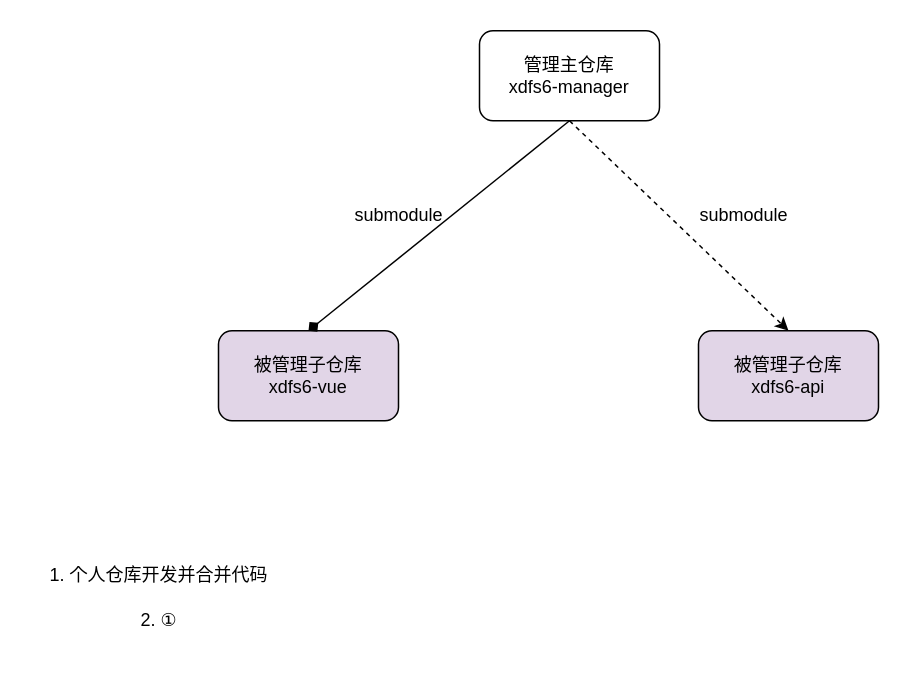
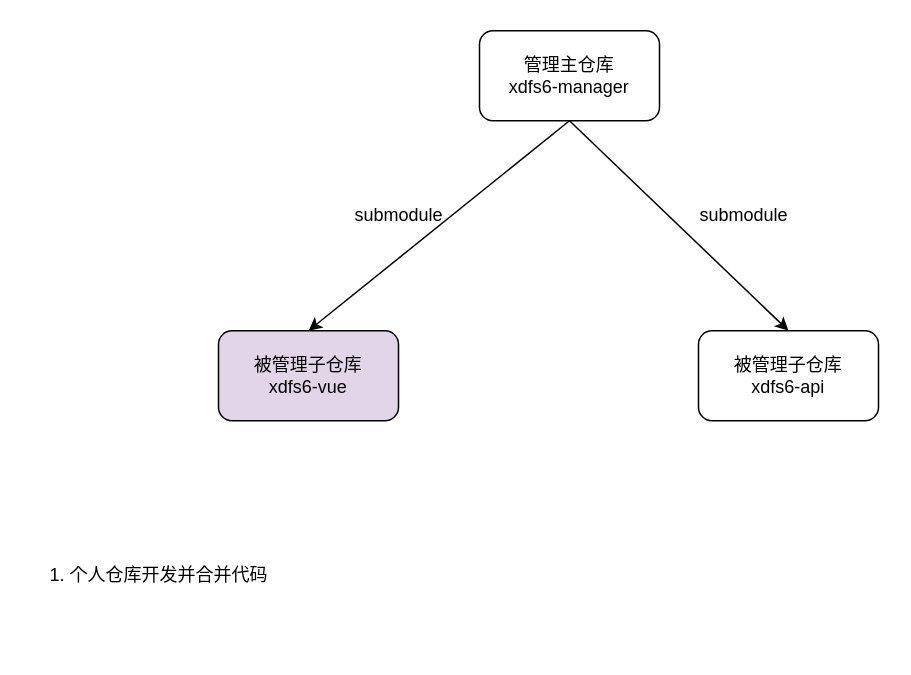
  <mxCell id="0" />
  <mxCell id="1" parent="0" />
  <mxCell id="2" value="管理主仓库&lt;br&gt;xdfs6-manager" style="rounded=1;whiteSpace=wrap;html=1;" vertex="1" parent="1"><mxGeometry x="319" y="20" width="120" height="60" as="geometry" /></mxCell>
  <mxCell id="3" value="被管理子仓库&lt;br&gt;xdfs6-vue" style="rounded=1;whiteSpace=wrap;html=1;fillColor=#e1d5e7;" vertex="1" parent="1"><mxGeometry x="145" y="220" width="120" height="60" as="geometry" /></mxCell>
- <mxCell id="4" value="被管理子仓库&lt;br&gt;xdfs6-api" style="rounded=1;whiteSpace=wrap;html=1;fillColor=#e1d5e7;" vertex="1" parent="1"><mxGeometry x="465" y="220" width="120" height="60" as="geometry" /></mxCell>
- <mxCell id="5" value="" style="endArrow=diamond;html=1;rounded=0;exitX=0.5;exitY=1;exitDx=0;exitDy=0;entryX=0.5;entryY=0;entryDx=0;entryDy=0;" edge="1" parent="1" source="2" target="3"><mxGeometry width="50" height="50" relative="1" as="geometry"><mxPoint x="385" y="300" as="sourcePoint" /><mxPoint x="435" y="250" as="targetPoint" /></mxGeometry></mxCell>
- <mxCell id="6" value="" style="endArrow=classic;html=1;rounded=0;exitX=0.5;exitY=1;exitDx=0;exitDy=0;entryX=0.5;entryY=0;entryDx=0;entryDy=0;dashed=1;" edge="1" parent="1" source="2" target="4"><mxGeometry width="50" height="50" relative="1" as="geometry"><mxPoint x="385" y="300" as="sourcePoint" /><mxPoint x="435" y="250" as="targetPoint" /></mxGeometry></mxCell>
+ <mxCell id="4" value="被管理子仓库&lt;br&gt;xdfs6-api" style="rounded=1;whiteSpace=wrap;html=1;" vertex="1" parent="1"><mxGeometry x="465" y="220" width="120" height="60" as="geometry" /></mxCell>
+ <mxCell id="5" value="" style="endArrow=classic;html=1;rounded=0;exitX=0.5;exitY=1;exitDx=0;exitDy=0;entryX=0.5;entryY=0;entryDx=0;entryDy=0;" edge="1" parent="1" source="2" target="3"><mxGeometry width="50" height="50" relative="1" as="geometry"><mxPoint x="385" y="300" as="sourcePoint" /><mxPoint x="435" y="250" as="targetPoint" /></mxGeometry></mxCell>
+ <mxCell id="6" value="" style="endArrow=classic;html=1;rounded=0;exitX=0.5;exitY=1;exitDx=0;exitDy=0;entryX=0.5;entryY=0;entryDx=0;entryDy=0;" edge="1" parent="1" source="2" target="4"><mxGeometry width="50" height="50" relative="1" as="geometry"><mxPoint x="385" y="300" as="sourcePoint" /><mxPoint x="435" y="250" as="targetPoint" /></mxGeometry></mxCell>
  <mxCell id="7" value="submodule" style="text;html=1;align=center;verticalAlign=middle;resizable=0;points=[];autosize=1;strokeColor=none;fillColor=none;" vertex="1" parent="1"><mxGeometry x="225" y="128" width="80" height="30" as="geometry" /></mxCell>
  <mxCell id="8" value="submodule" style="text;html=1;align=center;verticalAlign=middle;resizable=0;points=[];autosize=1;strokeColor=none;fillColor=none;" vertex="1" parent="1"><mxGeometry x="455" y="128" width="80" height="30" as="geometry" /></mxCell>
  <mxCell id="9" value="1. 个人仓库开发并合并代码" style="text;html=1;align=center;verticalAlign=middle;resizable=0;points=[];autosize=1;strokeColor=none;fillColor=none;" vertex="1" parent="1"><mxGeometry x="20" y="368" width="170" height="30" as="geometry" /></mxCell>
- <mxCell id="10" value="2. ①" style="text;html=1;align=center;verticalAlign=middle;resizable=0;points=[];autosize=1;strokeColor=none;fillColor=none;" vertex="1" parent="1"><mxGeometry x="80" y="398" width="50" height="30" as="geometry" /></mxCell>
